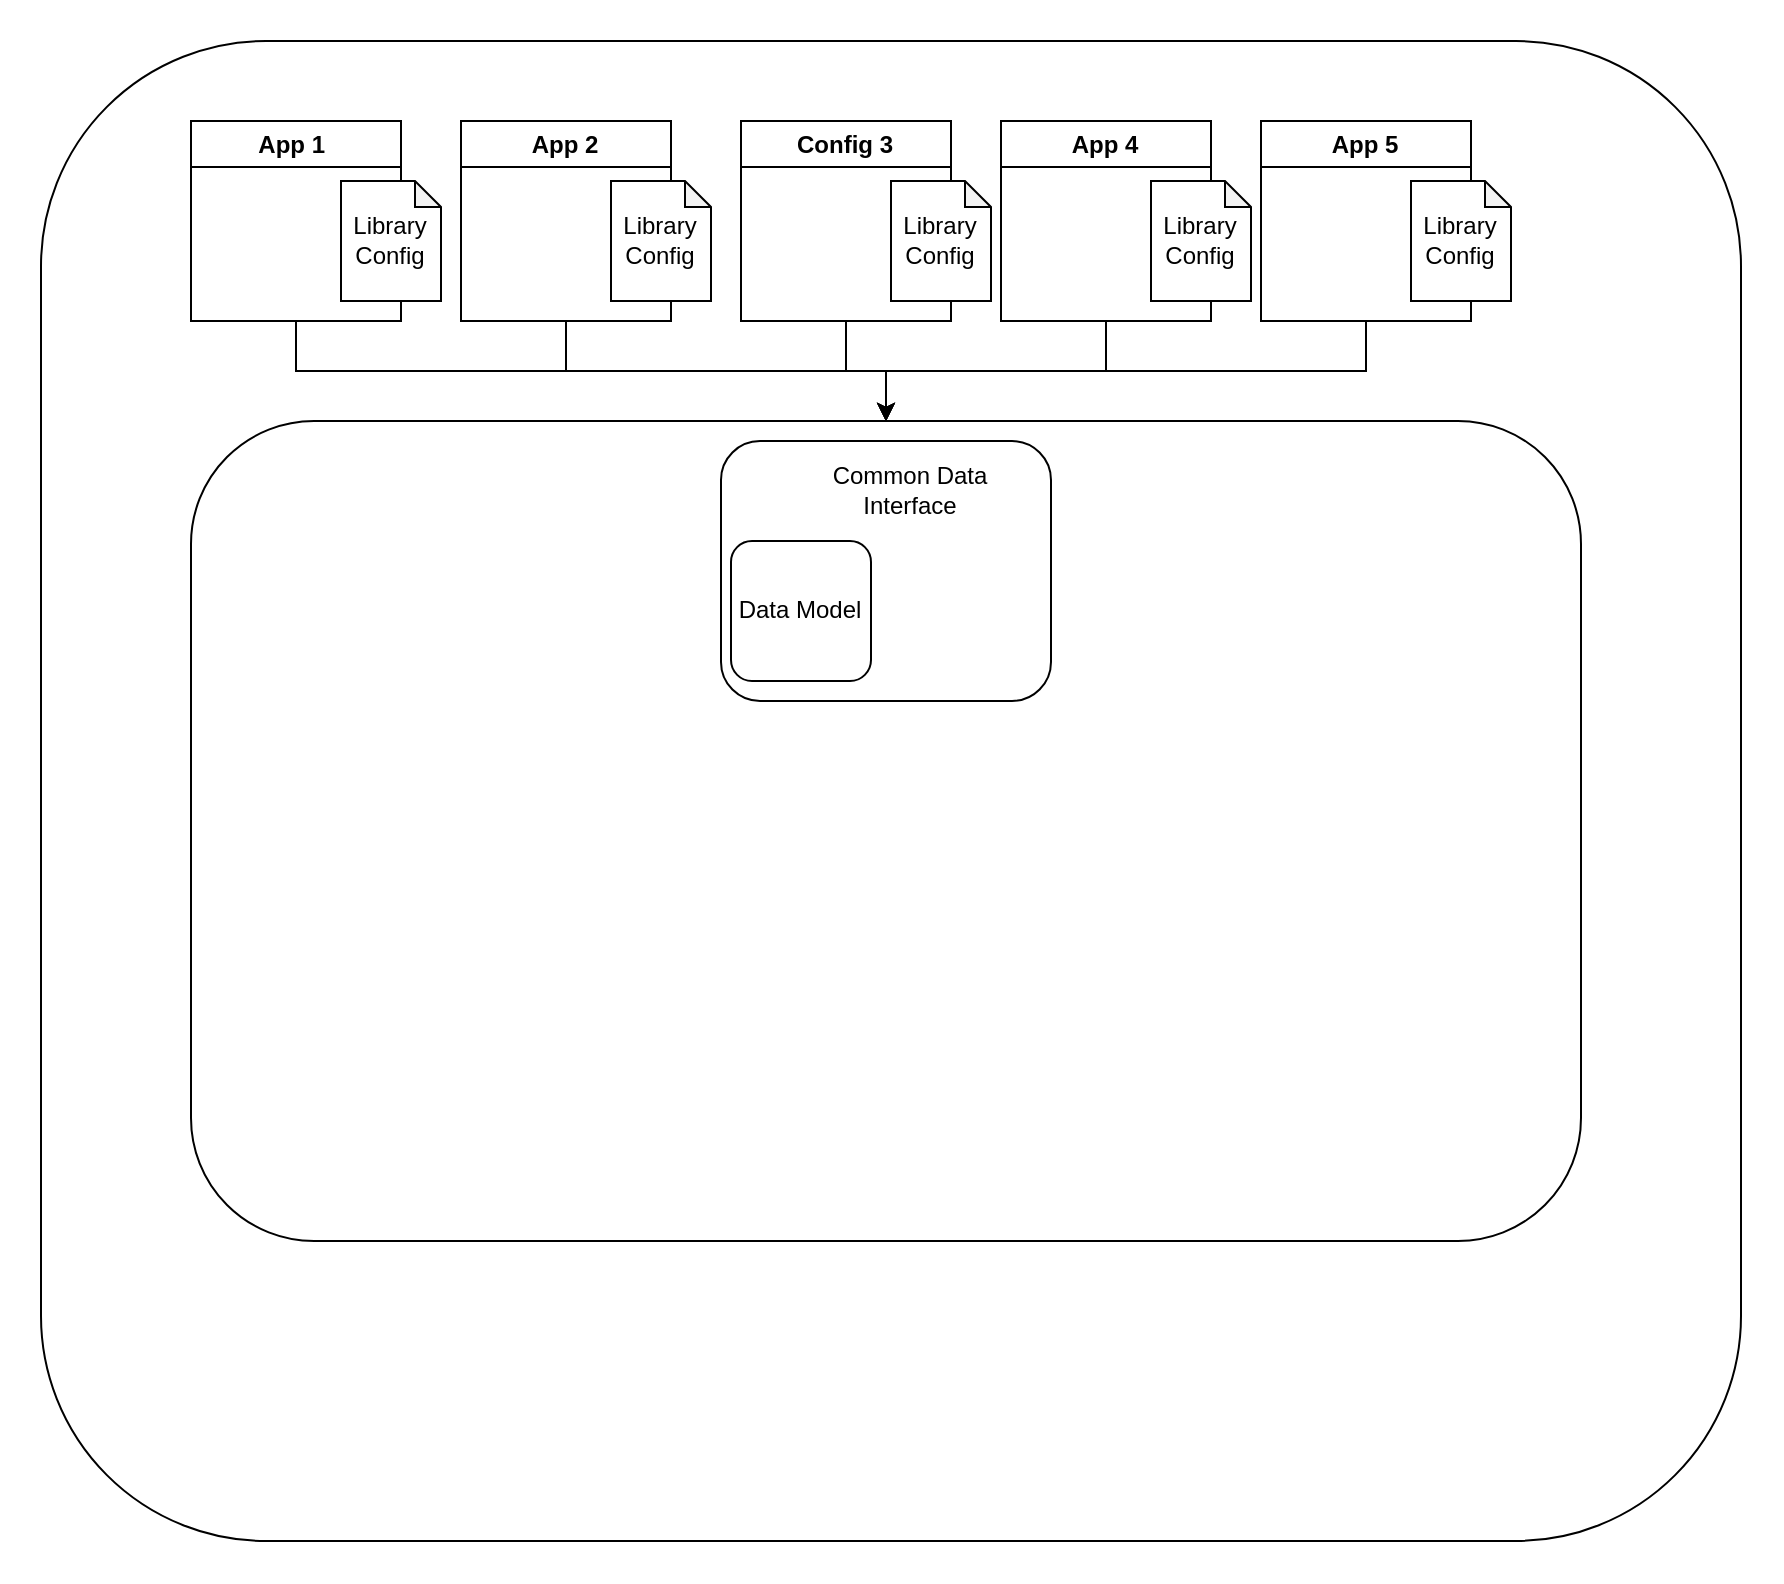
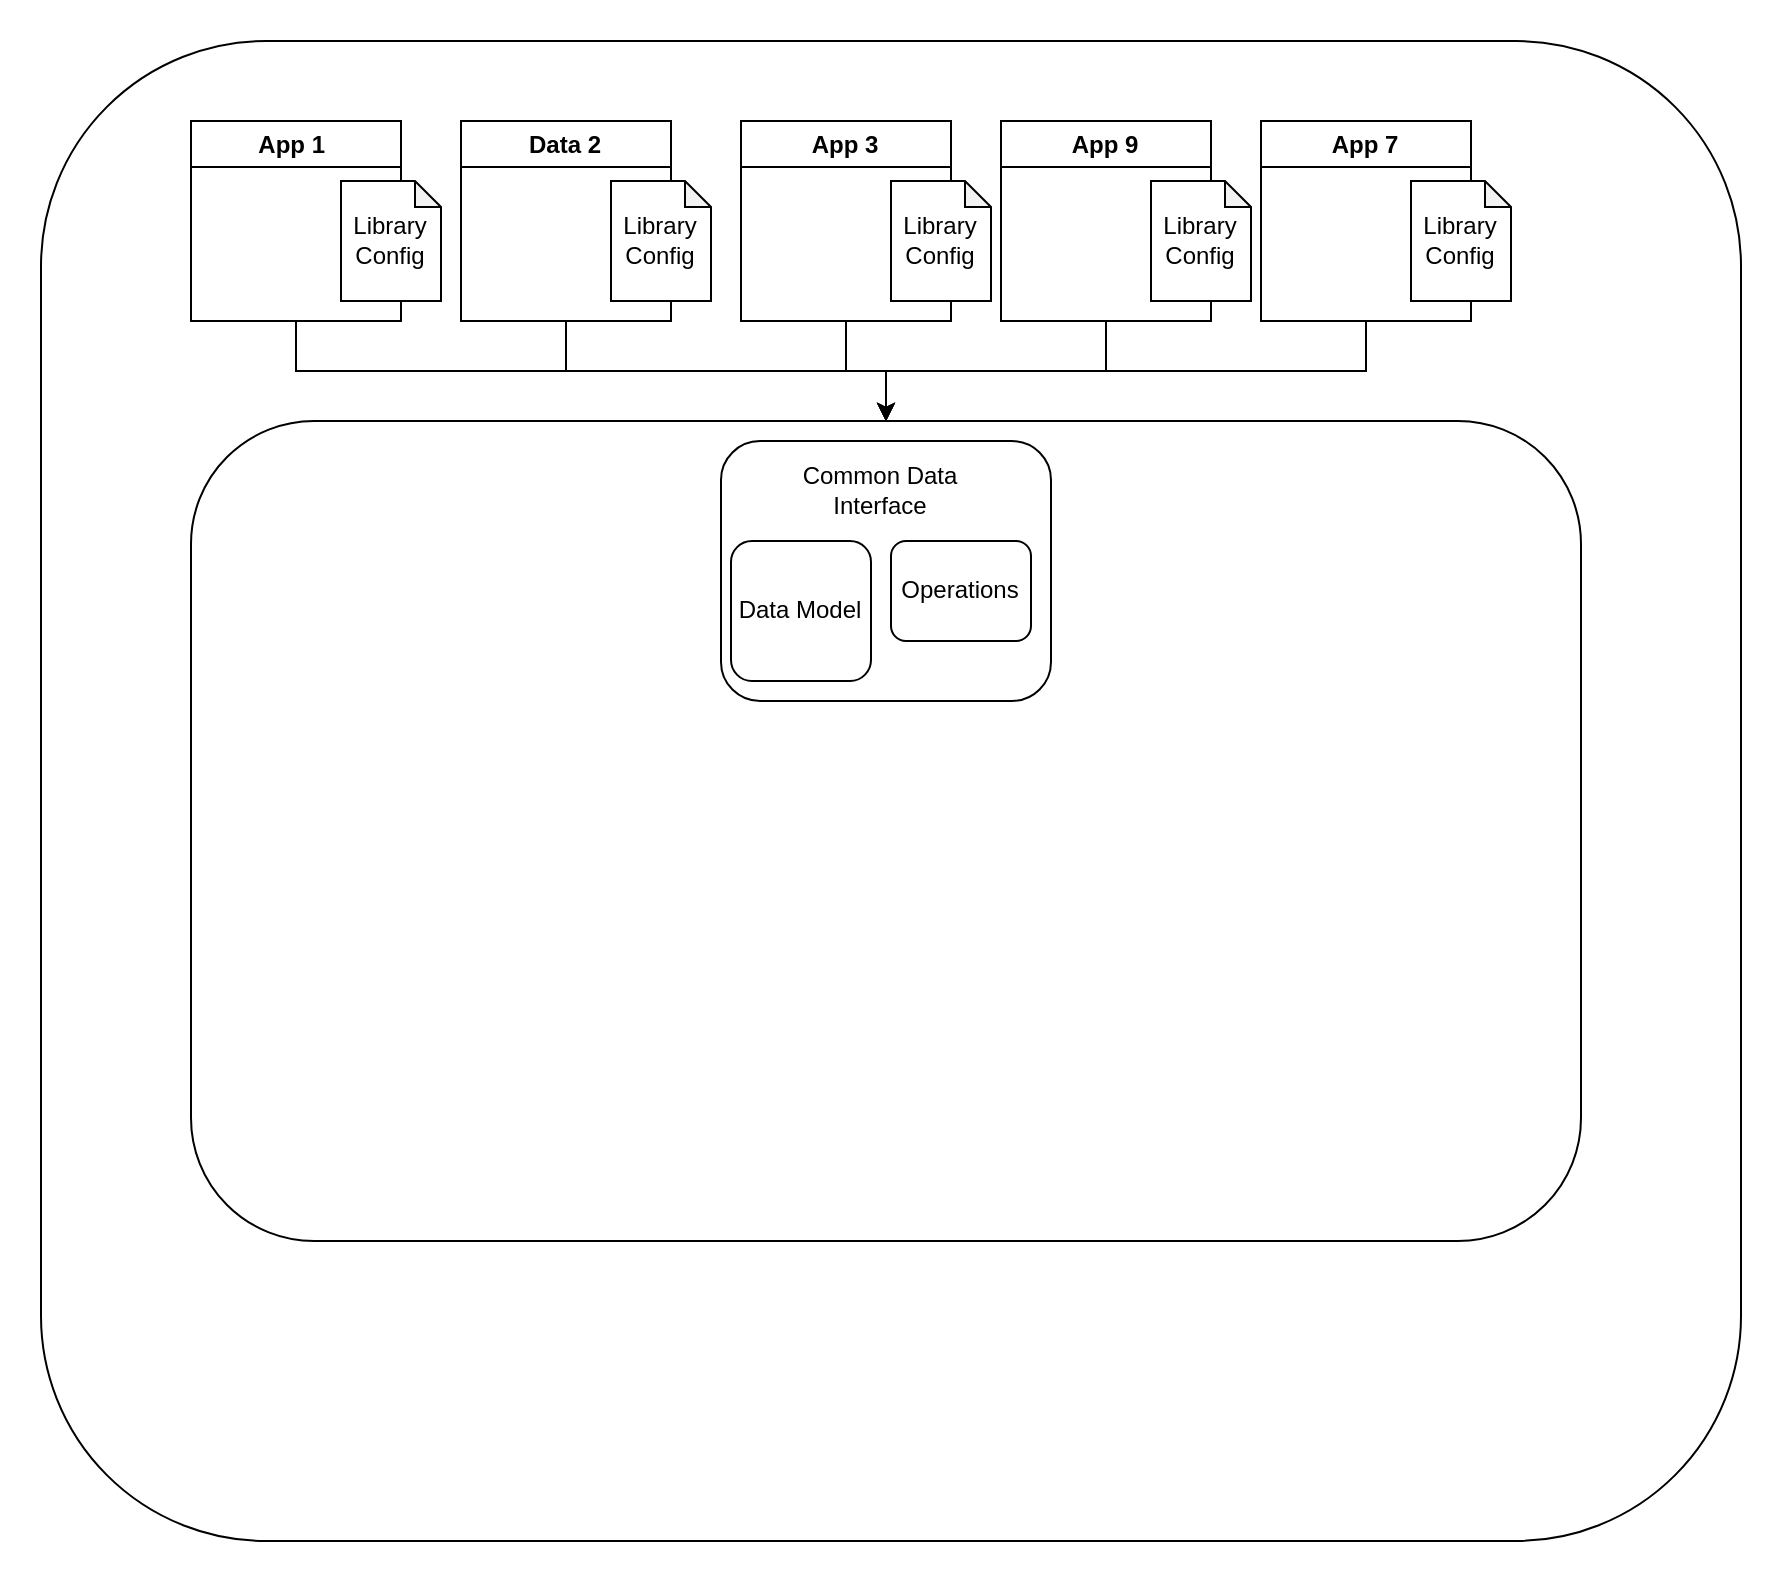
  <mxCell id="0" />
  <mxCell id="1" parent="0" />
  <mxCell id="2" value="" style="rounded=1;whiteSpace=wrap;html=1;" vertex="1" parent="1"><mxGeometry x="20" y="20" width="850" height="750" as="geometry" /></mxCell>
  <mxCell id="3" value="" style="rounded=1;whiteSpace=wrap;html=1;" vertex="1" parent="1"><mxGeometry x="95" y="210" width="695" height="410" as="geometry" /></mxCell>
  <mxCell id="4" style="edgeStyle=orthogonalEdgeStyle;rounded=0;orthogonalLoop=1;jettySize=auto;html=1;entryX=0.5;entryY=0;entryDx=0;entryDy=0;" edge="1" parent="1" source="5" target="3"><mxGeometry relative="1" as="geometry" /></mxCell>
  <mxCell id="5" value="App 1 " style="swimlane;" vertex="1" parent="1"><mxGeometry x="95" y="60" width="105" height="100" as="geometry"><mxRectangle x="115" y="200" width="80" height="30" as="alternateBounds" /></mxGeometry></mxCell>
  <mxCell id="6" value="Library Config" style="shape=note;whiteSpace=wrap;html=1;backgroundOutline=1;darkOpacity=0.05;size=13;" vertex="1" parent="5"><mxGeometry x="75" y="30" width="50" height="60" as="geometry" /></mxCell>
  <mxCell id="7" style="edgeStyle=orthogonalEdgeStyle;rounded=0;orthogonalLoop=1;jettySize=auto;html=1;entryX=0.5;entryY=0;entryDx=0;entryDy=0;" edge="1" parent="1" source="8" target="3"><mxGeometry relative="1" as="geometry" /></mxCell>
- <mxCell id="8" value="App 2" style="swimlane;" vertex="1" parent="1"><mxGeometry x="230" y="60" width="105" height="100" as="geometry"><mxRectangle x="115" y="200" width="80" height="30" as="alternateBounds" /></mxGeometry></mxCell>
+ <mxCell id="8" value="Data 2" style="swimlane;" vertex="1" parent="1"><mxGeometry x="230" y="60" width="105" height="100" as="geometry"><mxRectangle x="115" y="200" width="80" height="30" as="alternateBounds" /></mxGeometry></mxCell>
  <mxCell id="9" value="Library Config" style="shape=note;whiteSpace=wrap;html=1;backgroundOutline=1;darkOpacity=0.05;size=13;" vertex="1" parent="8"><mxGeometry x="75" y="30" width="50" height="60" as="geometry" /></mxCell>
  <mxCell id="10" style="edgeStyle=orthogonalEdgeStyle;rounded=0;orthogonalLoop=1;jettySize=auto;html=1;entryX=0.5;entryY=0;entryDx=0;entryDy=0;strokeWidth=1;" edge="1" parent="1" source="11" target="3"><mxGeometry relative="1" as="geometry" /></mxCell>
- <mxCell id="11" value="Config 3" style="swimlane;" vertex="1" parent="1"><mxGeometry x="370" y="60" width="105" height="100" as="geometry"><mxRectangle x="115" y="200" width="80" height="30" as="alternateBounds" /></mxGeometry></mxCell>
+ <mxCell id="11" value="App 3" style="swimlane;" vertex="1" parent="1"><mxGeometry x="370" y="60" width="105" height="100" as="geometry"><mxRectangle x="115" y="200" width="80" height="30" as="alternateBounds" /></mxGeometry></mxCell>
  <mxCell id="12" value="Library Config" style="shape=note;whiteSpace=wrap;html=1;backgroundOutline=1;darkOpacity=0.05;size=13;" vertex="1" parent="11"><mxGeometry x="75" y="30" width="50" height="60" as="geometry" /></mxCell>
  <mxCell id="13" style="edgeStyle=orthogonalEdgeStyle;rounded=0;orthogonalLoop=1;jettySize=auto;html=1;entryX=0.5;entryY=0;entryDx=0;entryDy=0;" edge="1" parent="1" source="14" target="3"><mxGeometry relative="1" as="geometry" /></mxCell>
- <mxCell id="14" value="App 4" style="swimlane;" vertex="1" parent="1"><mxGeometry x="500" y="60" width="105" height="100" as="geometry"><mxRectangle x="115" y="200" width="80" height="30" as="alternateBounds" /></mxGeometry></mxCell>
+ <mxCell id="14" value="App 9" style="swimlane;" vertex="1" parent="1"><mxGeometry x="500" y="60" width="105" height="100" as="geometry"><mxRectangle x="115" y="200" width="80" height="30" as="alternateBounds" /></mxGeometry></mxCell>
  <mxCell id="15" value="Library Config" style="shape=note;whiteSpace=wrap;html=1;backgroundOutline=1;darkOpacity=0.05;size=13;" vertex="1" parent="14"><mxGeometry x="75" y="30" width="50" height="60" as="geometry" /></mxCell>
  <mxCell id="16" style="edgeStyle=orthogonalEdgeStyle;rounded=0;orthogonalLoop=1;jettySize=auto;html=1;entryX=0.5;entryY=0;entryDx=0;entryDy=0;" edge="1" parent="1" source="17" target="3"><mxGeometry relative="1" as="geometry" /></mxCell>
- <mxCell id="17" value="App 5" style="swimlane;" vertex="1" parent="1"><mxGeometry x="630" y="60" width="105" height="100" as="geometry"><mxRectangle x="115" y="200" width="80" height="30" as="alternateBounds" /></mxGeometry></mxCell>
+ <mxCell id="17" value="App 7" style="swimlane;" vertex="1" parent="1"><mxGeometry x="630" y="60" width="105" height="100" as="geometry"><mxRectangle x="115" y="200" width="80" height="30" as="alternateBounds" /></mxGeometry></mxCell>
  <mxCell id="18" value="Library Config" style="shape=note;whiteSpace=wrap;html=1;backgroundOutline=1;darkOpacity=0.05;size=13;" vertex="1" parent="17"><mxGeometry x="75" y="30" width="50" height="60" as="geometry" /></mxCell>
  <mxCell id="19" value="" style="rounded=1;whiteSpace=wrap;html=1;" vertex="1" parent="1"><mxGeometry x="360" y="220" width="165" height="130" as="geometry" /></mxCell>
  <mxCell id="20" value="Data Model" style="rounded=1;whiteSpace=wrap;html=1;" vertex="1" parent="1"><mxGeometry x="365" y="270" width="70" height="70" as="geometry" /></mxCell>
- <mxCell id="22" value="Common Data Interface" style="text;html=1;strokeColor=none;fillColor=none;align=center;verticalAlign=middle;whiteSpace=wrap;rounded=0;" vertex="1" parent="1"><mxGeometry x="410" y="230" width="90" height="30" as="geometry" /></mxCell>
+ <mxCell id="21" value="Operations" style="rounded=1;whiteSpace=wrap;html=1;" vertex="1" parent="1"><mxGeometry x="445" y="270" width="70" height="50" as="geometry" /></mxCell>
+ <mxCell id="22" value="Common Data Interface" style="text;html=1;strokeColor=none;fillColor=none;align=center;verticalAlign=middle;whiteSpace=wrap;rounded=0;" vertex="1" parent="1"><mxGeometry x="395" y="230" width="90" height="30" as="geometry" /></mxCell>
